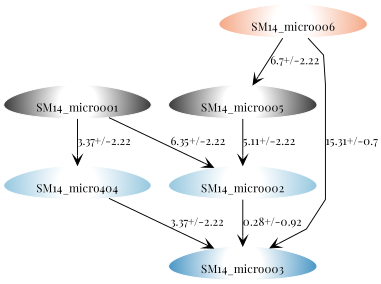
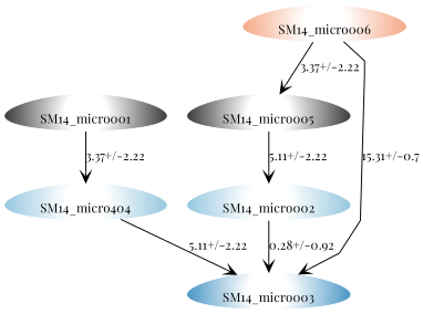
  strict digraph {
    fontname="Playfair Display"
    splines=polyline
    node [charge=0 color="#ffffff:#333333" fontcolor=black fontname="Playfair Display" fontsize=12 labelloc=b penwidth=1 shape=egg style=radial]
    edge [SEM=2.22 arrowhead=vee fontname="Playfair Display" fontsize=12 splines=polyline]
    SM14_micro001 [height=0.5 width=0.79843]
    SM14_micro005 [height=0.5 width=0.79843]
    SM14_micro006 [charge=-1 color="#ffffff:#f4a582" height=0.5 width=0.79843]
    SM14_micro003 [charge=2 color="#ffffff:#4393c3" height=0.5 width=0.79843]
    SM14_micro002 [charge=1 color="#ffffff:#92c5de" height=0.5 width=0.79843]
    n6 [charge=1 color="#ffffff:#92c5de" height=0.5 label=SM14_micro404 width=0.79843]
    subgraph sub_1 {
      label="Neutral charge"
      SM14_micro001
      SM14_micro005
    }
    subgraph sub_2 {
      label="-1 charge"
      SM14_micro006
    }
    subgraph sub_3 {
      label="+2 charge"
      SM14_micro003
    }
    subgraph sub_4 {
      label="+1 charge"
      SM14_micro002
      n6
    }
-   SM14_micro001 -> SM14_micro002 [label="6.35+/-2.22" pKa=6.35]
    SM14_micro001 -> n6 [label="3.37+/-2.22" pKa=3.37]
    SM14_micro005 -> SM14_micro002 [SEM=0.7 label="5.11+/-2.22" pKa=14.74]
-   SM14_micro006 -> SM14_micro005 [label="6.7+/-2.22" pKa=6.7]
+   SM14_micro006 -> SM14_micro005 [label="3.37+/-2.22" pKa=6.7]
    SM14_micro006 -> SM14_micro003 [SEM=0.7 label="15.31+/-0.7" pKa=15.31]
    SM14_micro002 -> SM14_micro003 [SEM=0.92 label="0.28+/-0.92" pKa=0.28]
-   n6 -> SM14_micro003 [label="3.37+/-2.22" pKa=5.11]
+   n6 -> SM14_micro003 [label="5.11+/-2.22" pKa=5.11]
  }
